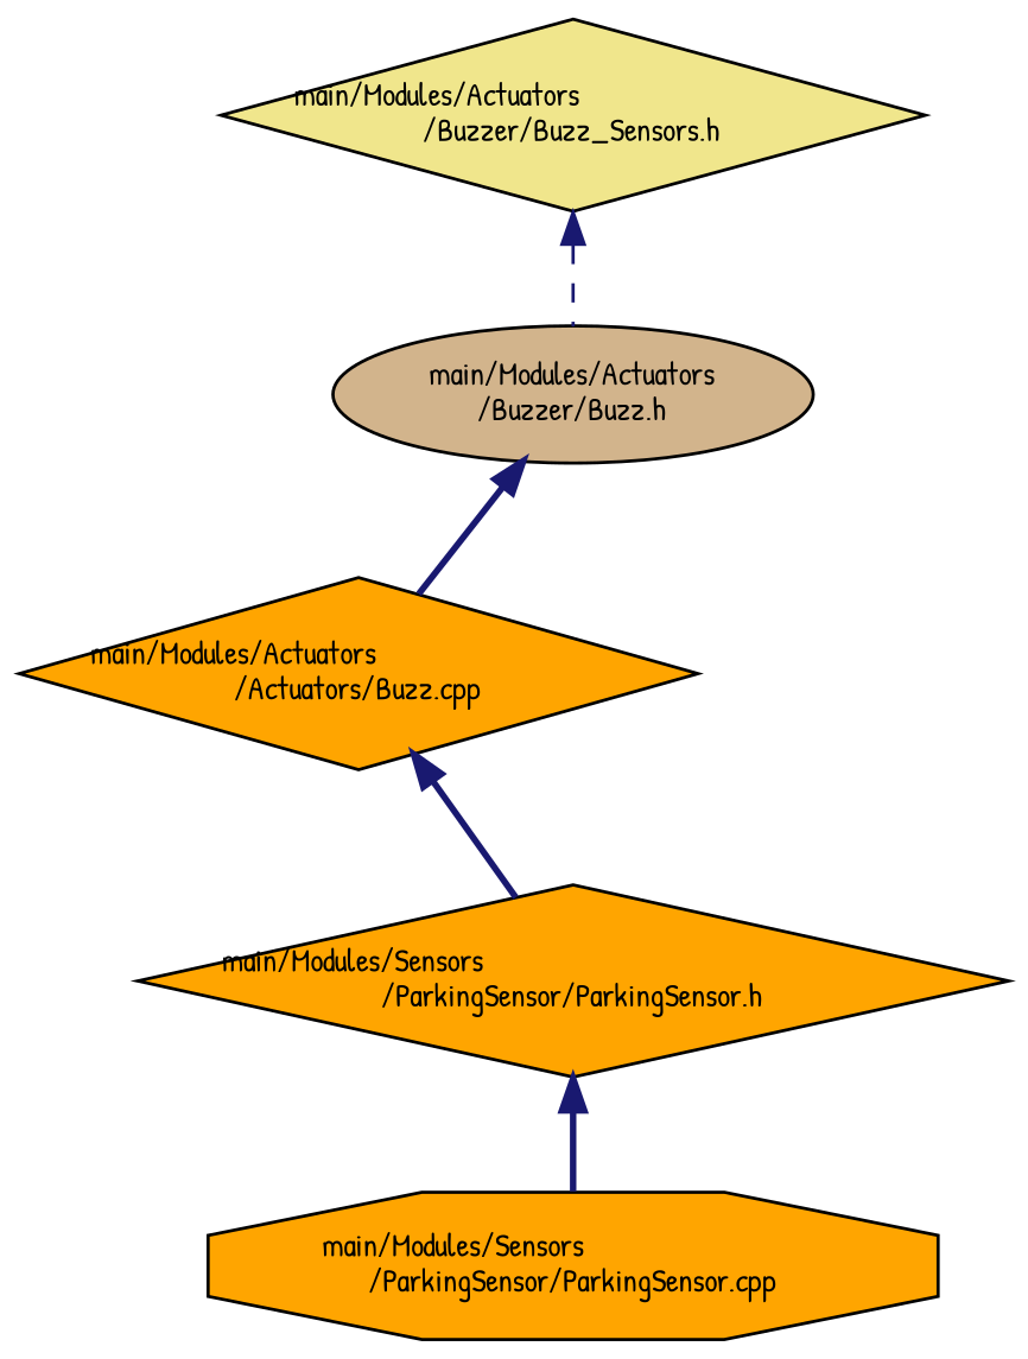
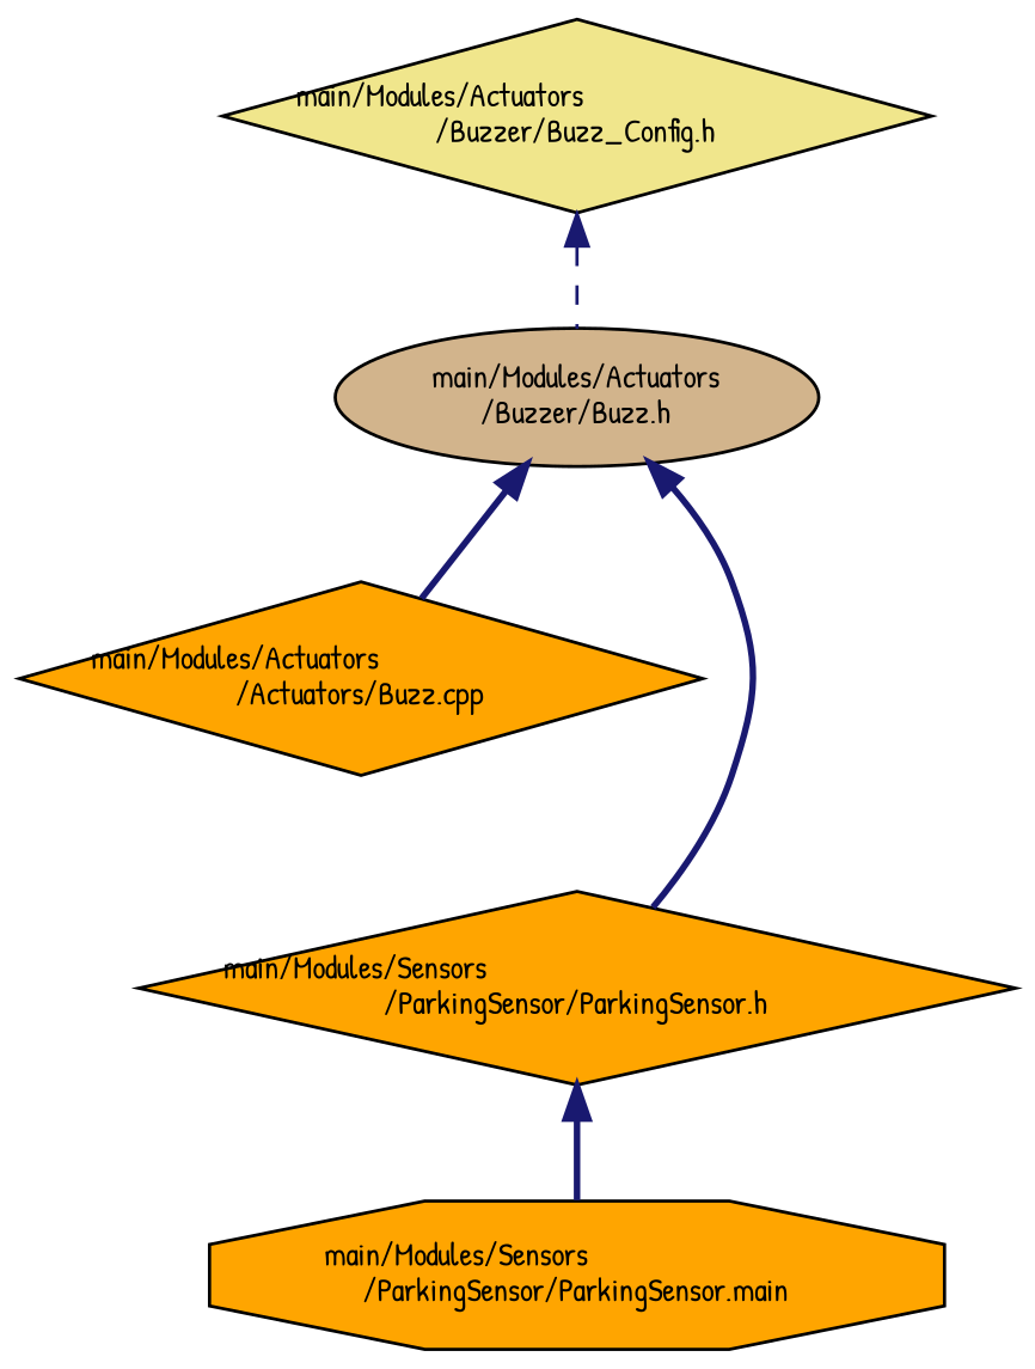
  digraph {
    fontname="Patrick Hand"
    node [color=black fillcolor=orange fontname="Patrick Hand" fontsize=10 shape=diamond style=filled]
    edge [color=midnightblue dir=back fontname="Patrick Hand" fontsize=10 labelfontname=Helvetica labelfontsize=10 style=bold]
-   n1 [fillcolor=khaki fontcolor=black height=0.2 label="main/Modules/Actuators\l/Buzzer/Buzz_Sensors.h" width=0.4]
+   n1 [fillcolor=khaki fontcolor=black height=0.2 label="main/Modules/Actuators\l/Buzzer/Buzz_Config.h" width=0.4]
    n2 [fillcolor=tan height=0.2 label="main/Modules/Actuators\l/Buzzer/Buzz.h" shape=ellipse width=0.4]
    n3 [height=0.2 label="main/Modules/Actuators\l/Actuators/Buzz.cpp" width=0.4]
    n4 [height=0.2 label="main/Modules/Sensors\l/ParkingSensor/ParkingSensor.h" width=0.4]
-   n5 [height=0.2 label="main/Modules/Sensors\l/ParkingSensor/ParkingSensor.cpp" shape=octagon width=0.4]
+   n5 [height=0.2 label="main/Modules/Sensors\l/ParkingSensor/ParkingSensor.main" shape=octagon width=0.4]
    n1 -> n2 [style=dashed]
    n2 -> n3
-   n3 -> n4
+   n2 -> n4
    n4 -> n5
  }
